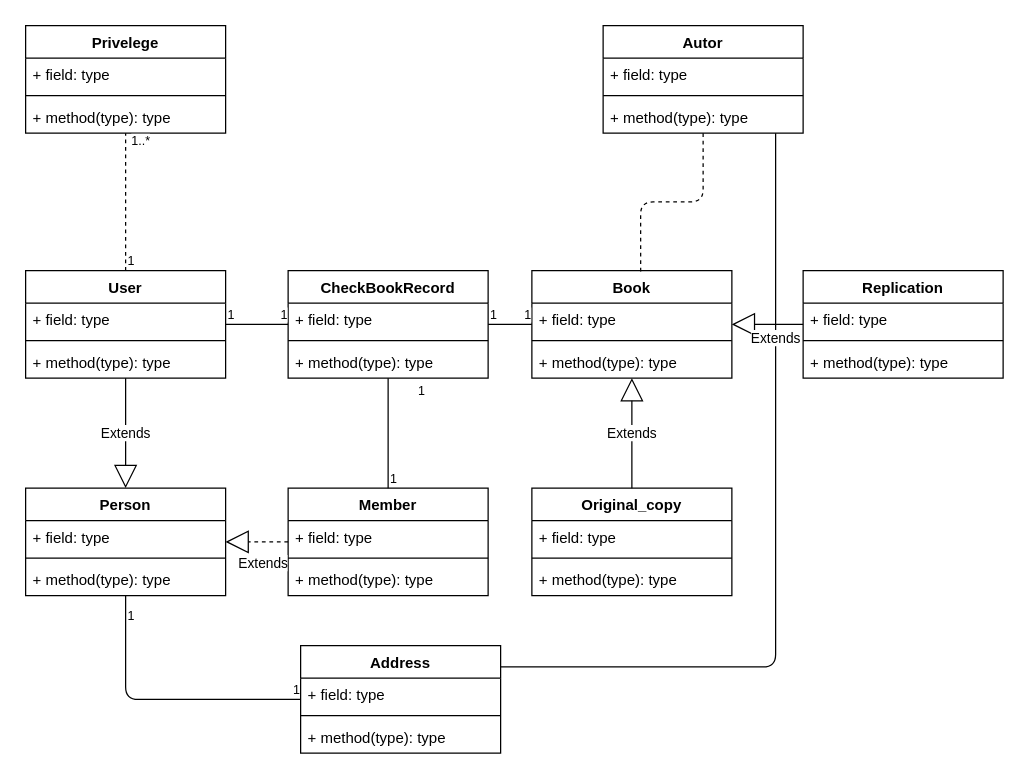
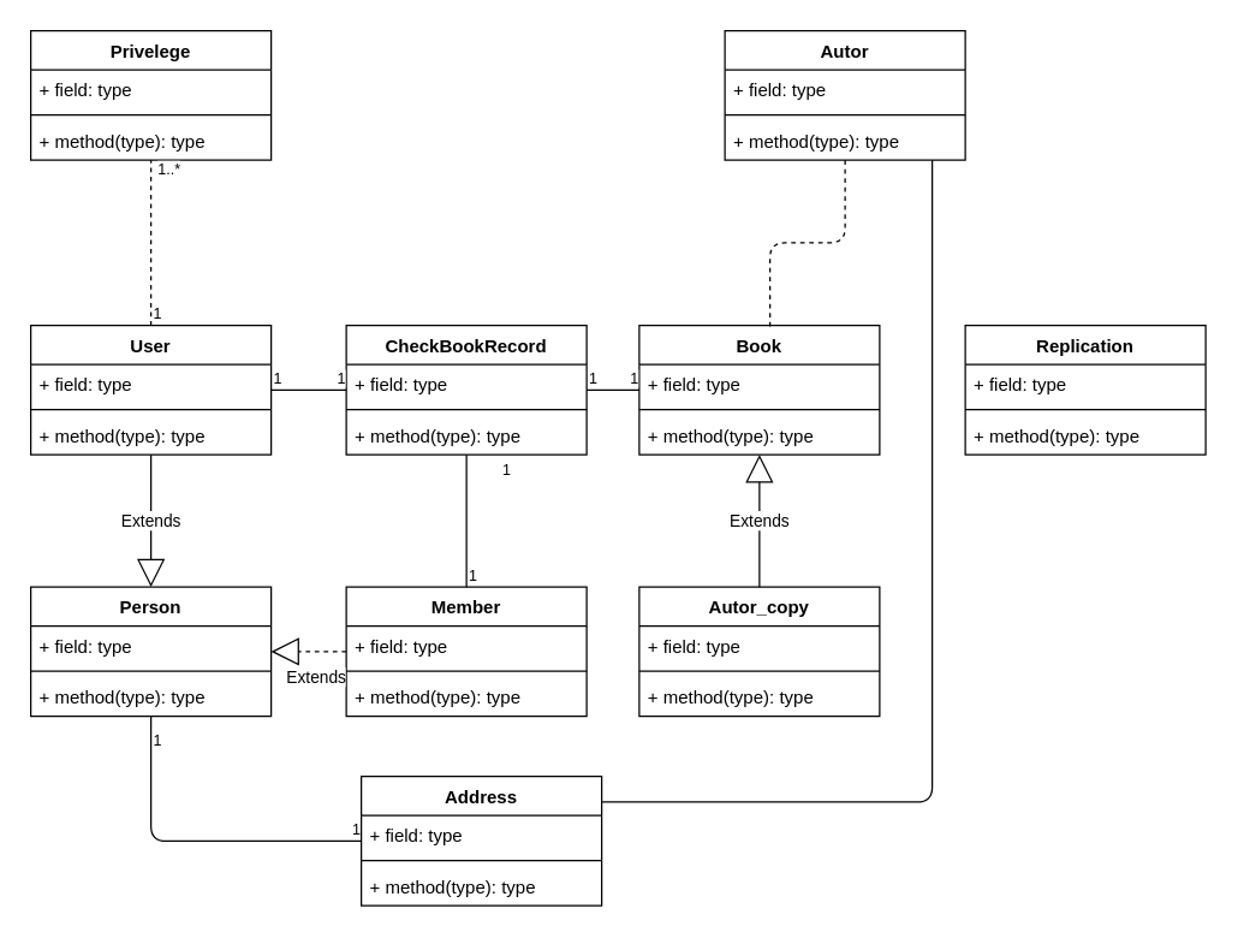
  <mxCell id="0" />
  <mxCell id="1" parent="0" />
  <mxCell id="2" value="Privelege" style="swimlane;fontStyle=1;align=center;verticalAlign=top;childLayout=stackLayout;horizontal=1;startSize=26;horizontalStack=0;resizeParent=1;resizeParentMax=0;resizeLast=0;collapsible=1;marginBottom=0;" parent="1" vertex="1"><mxGeometry x="20" y="20" width="160" height="86" as="geometry" /></mxCell>
  <mxCell id="3" value="+ field: type" style="text;strokeColor=none;fillColor=none;align=left;verticalAlign=top;spacingLeft=4;spacingRight=4;overflow=hidden;rotatable=0;points=[[0,0.5],[1,0.5]];portConstraint=eastwest;" parent="2" vertex="1"><mxGeometry y="26" width="160" height="26" as="geometry" /></mxCell>
  <mxCell id="4" value="" style="line;strokeWidth=1;fillColor=none;align=left;verticalAlign=middle;spacingTop=-1;spacingLeft=3;spacingRight=3;rotatable=0;labelPosition=right;points=[];portConstraint=eastwest;" parent="2" vertex="1"><mxGeometry y="52" width="160" height="8" as="geometry" /></mxCell>
  <mxCell id="5" value="+ method(type): type" style="text;strokeColor=none;fillColor=none;align=left;verticalAlign=top;spacingLeft=4;spacingRight=4;overflow=hidden;rotatable=0;points=[[0,0.5],[1,0.5]];portConstraint=eastwest;" parent="2" vertex="1"><mxGeometry y="60" width="160" height="26" as="geometry" /></mxCell>
  <mxCell id="6" value="User" style="swimlane;fontStyle=1;align=center;verticalAlign=top;childLayout=stackLayout;horizontal=1;startSize=26;horizontalStack=0;resizeParent=1;resizeParentMax=0;resizeLast=0;collapsible=1;marginBottom=0;" parent="1" vertex="1"><mxGeometry x="20" y="216" width="160" height="86" as="geometry" /></mxCell>
  <mxCell id="7" value="+ field: type" style="text;strokeColor=none;fillColor=none;align=left;verticalAlign=top;spacingLeft=4;spacingRight=4;overflow=hidden;rotatable=0;points=[[0,0.5],[1,0.5]];portConstraint=eastwest;" parent="6" vertex="1"><mxGeometry y="26" width="160" height="26" as="geometry" /></mxCell>
  <mxCell id="8" value="" style="line;strokeWidth=1;fillColor=none;align=left;verticalAlign=middle;spacingTop=-1;spacingLeft=3;spacingRight=3;rotatable=0;labelPosition=right;points=[];portConstraint=eastwest;" parent="6" vertex="1"><mxGeometry y="52" width="160" height="8" as="geometry" /></mxCell>
  <mxCell id="9" value="+ method(type): type" style="text;strokeColor=none;fillColor=none;align=left;verticalAlign=top;spacingLeft=4;spacingRight=4;overflow=hidden;rotatable=0;points=[[0,0.5],[1,0.5]];portConstraint=eastwest;" parent="6" vertex="1"><mxGeometry y="60" width="160" height="26" as="geometry" /></mxCell>
  <mxCell id="10" value="Person" style="swimlane;fontStyle=1;align=center;verticalAlign=top;childLayout=stackLayout;horizontal=1;startSize=26;horizontalStack=0;resizeParent=1;resizeParentMax=0;resizeLast=0;collapsible=1;marginBottom=0;" parent="1" vertex="1"><mxGeometry x="20" y="390" width="160" height="86" as="geometry" /></mxCell>
  <mxCell id="11" value="+ field: type" style="text;strokeColor=none;fillColor=none;align=left;verticalAlign=top;spacingLeft=4;spacingRight=4;overflow=hidden;rotatable=0;points=[[0,0.5],[1,0.5]];portConstraint=eastwest;" parent="10" vertex="1"><mxGeometry y="26" width="160" height="26" as="geometry" /></mxCell>
  <mxCell id="12" value="" style="line;strokeWidth=1;fillColor=none;align=left;verticalAlign=middle;spacingTop=-1;spacingLeft=3;spacingRight=3;rotatable=0;labelPosition=right;points=[];portConstraint=eastwest;" parent="10" vertex="1"><mxGeometry y="52" width="160" height="8" as="geometry" /></mxCell>
  <mxCell id="13" value="+ method(type): type" style="text;strokeColor=none;fillColor=none;align=left;verticalAlign=top;spacingLeft=4;spacingRight=4;overflow=hidden;rotatable=0;points=[[0,0.5],[1,0.5]];portConstraint=eastwest;" parent="10" vertex="1"><mxGeometry y="60" width="160" height="26" as="geometry" /></mxCell>
  <mxCell id="14" value="Address" style="swimlane;fontStyle=1;align=center;verticalAlign=top;childLayout=stackLayout;horizontal=1;startSize=26;horizontalStack=0;resizeParent=1;resizeParentMax=0;resizeLast=0;collapsible=1;marginBottom=0;" parent="1" vertex="1"><mxGeometry x="240" y="516" width="160" height="86" as="geometry" /></mxCell>
  <mxCell id="15" value="+ field: type" style="text;strokeColor=none;fillColor=none;align=left;verticalAlign=top;spacingLeft=4;spacingRight=4;overflow=hidden;rotatable=0;points=[[0,0.5],[1,0.5]];portConstraint=eastwest;" parent="14" vertex="1"><mxGeometry y="26" width="160" height="26" as="geometry" /></mxCell>
  <mxCell id="16" value="" style="line;strokeWidth=1;fillColor=none;align=left;verticalAlign=middle;spacingTop=-1;spacingLeft=3;spacingRight=3;rotatable=0;labelPosition=right;points=[];portConstraint=eastwest;" parent="14" vertex="1"><mxGeometry y="52" width="160" height="8" as="geometry" /></mxCell>
  <mxCell id="17" value="+ method(type): type" style="text;strokeColor=none;fillColor=none;align=left;verticalAlign=top;spacingLeft=4;spacingRight=4;overflow=hidden;rotatable=0;points=[[0,0.5],[1,0.5]];portConstraint=eastwest;" parent="14" vertex="1"><mxGeometry y="60" width="160" height="26" as="geometry" /></mxCell>
  <mxCell id="18" value="CheckBookRecord" style="swimlane;fontStyle=1;align=center;verticalAlign=top;childLayout=stackLayout;horizontal=1;startSize=26;horizontalStack=0;resizeParent=1;resizeParentMax=0;resizeLast=0;collapsible=1;marginBottom=0;" parent="1" vertex="1"><mxGeometry x="230" y="216" width="160" height="86" as="geometry" /></mxCell>
  <mxCell id="19" value="+ field: type" style="text;strokeColor=none;fillColor=none;align=left;verticalAlign=top;spacingLeft=4;spacingRight=4;overflow=hidden;rotatable=0;points=[[0,0.5],[1,0.5]];portConstraint=eastwest;" parent="18" vertex="1"><mxGeometry y="26" width="160" height="26" as="geometry" /></mxCell>
  <mxCell id="20" value="" style="line;strokeWidth=1;fillColor=none;align=left;verticalAlign=middle;spacingTop=-1;spacingLeft=3;spacingRight=3;rotatable=0;labelPosition=right;points=[];portConstraint=eastwest;" parent="18" vertex="1"><mxGeometry y="52" width="160" height="8" as="geometry" /></mxCell>
  <mxCell id="21" value="+ method(type): type" style="text;strokeColor=none;fillColor=none;align=left;verticalAlign=top;spacingLeft=4;spacingRight=4;overflow=hidden;rotatable=0;points=[[0,0.5],[1,0.5]];portConstraint=eastwest;" parent="18" vertex="1"><mxGeometry y="60" width="160" height="26" as="geometry" /></mxCell>
  <mxCell id="22" value="Member" style="swimlane;fontStyle=1;align=center;verticalAlign=top;childLayout=stackLayout;horizontal=1;startSize=26;horizontalStack=0;resizeParent=1;resizeParentMax=0;resizeLast=0;collapsible=1;marginBottom=0;" parent="1" vertex="1"><mxGeometry x="230" y="390" width="160" height="86" as="geometry" /></mxCell>
  <mxCell id="23" value="+ field: type" style="text;strokeColor=none;fillColor=none;align=left;verticalAlign=top;spacingLeft=4;spacingRight=4;overflow=hidden;rotatable=0;points=[[0,0.5],[1,0.5]];portConstraint=eastwest;" parent="22" vertex="1"><mxGeometry y="26" width="160" height="26" as="geometry" /></mxCell>
  <mxCell id="24" value="" style="line;strokeWidth=1;fillColor=none;align=left;verticalAlign=middle;spacingTop=-1;spacingLeft=3;spacingRight=3;rotatable=0;labelPosition=right;points=[];portConstraint=eastwest;" parent="22" vertex="1"><mxGeometry y="52" width="160" height="8" as="geometry" /></mxCell>
  <mxCell id="25" value="+ method(type): type" style="text;strokeColor=none;fillColor=none;align=left;verticalAlign=top;spacingLeft=4;spacingRight=4;overflow=hidden;rotatable=0;points=[[0,0.5],[1,0.5]];portConstraint=eastwest;" parent="22" vertex="1"><mxGeometry y="60" width="160" height="26" as="geometry" /></mxCell>
  <mxCell id="26" value="Book" style="swimlane;fontStyle=1;align=center;verticalAlign=top;childLayout=stackLayout;horizontal=1;startSize=26;horizontalStack=0;resizeParent=1;resizeParentMax=0;resizeLast=0;collapsible=1;marginBottom=0;" parent="1" vertex="1"><mxGeometry x="425" y="216" width="160" height="86" as="geometry" /></mxCell>
  <mxCell id="27" value="+ field: type" style="text;strokeColor=none;fillColor=none;align=left;verticalAlign=top;spacingLeft=4;spacingRight=4;overflow=hidden;rotatable=0;points=[[0,0.5],[1,0.5]];portConstraint=eastwest;" parent="26" vertex="1"><mxGeometry y="26" width="160" height="26" as="geometry" /></mxCell>
  <mxCell id="28" value="" style="line;strokeWidth=1;fillColor=none;align=left;verticalAlign=middle;spacingTop=-1;spacingLeft=3;spacingRight=3;rotatable=0;labelPosition=right;points=[];portConstraint=eastwest;" parent="26" vertex="1"><mxGeometry y="52" width="160" height="8" as="geometry" /></mxCell>
  <mxCell id="29" value="+ method(type): type" style="text;strokeColor=none;fillColor=none;align=left;verticalAlign=top;spacingLeft=4;spacingRight=4;overflow=hidden;rotatable=0;points=[[0,0.5],[1,0.5]];portConstraint=eastwest;" parent="26" vertex="1"><mxGeometry y="60" width="160" height="26" as="geometry" /></mxCell>
  <mxCell id="30" value="Autor" style="swimlane;fontStyle=1;align=center;verticalAlign=top;childLayout=stackLayout;horizontal=1;startSize=26;horizontalStack=0;resizeParent=1;resizeParentMax=0;resizeLast=0;collapsible=1;marginBottom=0;" parent="1" vertex="1"><mxGeometry x="482" y="20" width="160" height="86" as="geometry" /></mxCell>
  <mxCell id="31" value="+ field: type" style="text;strokeColor=none;fillColor=none;align=left;verticalAlign=top;spacingLeft=4;spacingRight=4;overflow=hidden;rotatable=0;points=[[0,0.5],[1,0.5]];portConstraint=eastwest;" parent="30" vertex="1"><mxGeometry y="26" width="160" height="26" as="geometry" /></mxCell>
  <mxCell id="32" value="" style="line;strokeWidth=1;fillColor=none;align=left;verticalAlign=middle;spacingTop=-1;spacingLeft=3;spacingRight=3;rotatable=0;labelPosition=right;points=[];portConstraint=eastwest;" parent="30" vertex="1"><mxGeometry y="52" width="160" height="8" as="geometry" /></mxCell>
  <mxCell id="33" value="+ method(type): type" style="text;strokeColor=none;fillColor=none;align=left;verticalAlign=top;spacingLeft=4;spacingRight=4;overflow=hidden;rotatable=0;points=[[0,0.5],[1,0.5]];portConstraint=eastwest;" parent="30" vertex="1"><mxGeometry y="60" width="160" height="26" as="geometry" /></mxCell>
- <mxCell id="34" value="Original_copy" style="swimlane;fontStyle=1;align=center;verticalAlign=top;childLayout=stackLayout;horizontal=1;startSize=26;horizontalStack=0;resizeParent=1;resizeParentMax=0;resizeLast=0;collapsible=1;marginBottom=0;" parent="1" vertex="1"><mxGeometry x="425" y="390" width="160" height="86" as="geometry" /></mxCell>
+ <mxCell id="34" value="Autor_copy" style="swimlane;fontStyle=1;align=center;verticalAlign=top;childLayout=stackLayout;horizontal=1;startSize=26;horizontalStack=0;resizeParent=1;resizeParentMax=0;resizeLast=0;collapsible=1;marginBottom=0;" parent="1" vertex="1"><mxGeometry x="425" y="390" width="160" height="86" as="geometry" /></mxCell>
  <mxCell id="35" value="+ field: type" style="text;strokeColor=none;fillColor=none;align=left;verticalAlign=top;spacingLeft=4;spacingRight=4;overflow=hidden;rotatable=0;points=[[0,0.5],[1,0.5]];portConstraint=eastwest;" parent="34" vertex="1"><mxGeometry y="26" width="160" height="26" as="geometry" /></mxCell>
  <mxCell id="36" value="" style="line;strokeWidth=1;fillColor=none;align=left;verticalAlign=middle;spacingTop=-1;spacingLeft=3;spacingRight=3;rotatable=0;labelPosition=right;points=[];portConstraint=eastwest;" parent="34" vertex="1"><mxGeometry y="52" width="160" height="8" as="geometry" /></mxCell>
  <mxCell id="37" value="+ method(type): type" style="text;strokeColor=none;fillColor=none;align=left;verticalAlign=top;spacingLeft=4;spacingRight=4;overflow=hidden;rotatable=0;points=[[0,0.5],[1,0.5]];portConstraint=eastwest;" parent="34" vertex="1"><mxGeometry y="60" width="160" height="26" as="geometry" /></mxCell>
  <mxCell id="38" value="Replication" style="swimlane;fontStyle=1;align=center;verticalAlign=top;childLayout=stackLayout;horizontal=1;startSize=26;horizontalStack=0;resizeParent=1;resizeParentMax=0;resizeLast=0;collapsible=1;marginBottom=0;" parent="1" vertex="1"><mxGeometry x="642" y="216" width="160" height="86" as="geometry" /></mxCell>
  <mxCell id="39" value="+ field: type" style="text;strokeColor=none;fillColor=none;align=left;verticalAlign=top;spacingLeft=4;spacingRight=4;overflow=hidden;rotatable=0;points=[[0,0.5],[1,0.5]];portConstraint=eastwest;" parent="38" vertex="1"><mxGeometry y="26" width="160" height="26" as="geometry" /></mxCell>
  <mxCell id="40" value="" style="line;strokeWidth=1;fillColor=none;align=left;verticalAlign=middle;spacingTop=-1;spacingLeft=3;spacingRight=3;rotatable=0;labelPosition=right;points=[];portConstraint=eastwest;" parent="38" vertex="1"><mxGeometry y="52" width="160" height="8" as="geometry" /></mxCell>
  <mxCell id="41" value="+ method(type): type" style="text;strokeColor=none;fillColor=none;align=left;verticalAlign=top;spacingLeft=4;spacingRight=4;overflow=hidden;rotatable=0;points=[[0,0.5],[1,0.5]];portConstraint=eastwest;" parent="38" vertex="1"><mxGeometry y="60" width="160" height="26" as="geometry" /></mxCell>
  <mxCell id="42" value="" style="endArrow=none;html=1;edgeStyle=orthogonalEdgeStyle;" parent="1" source="14" target="30" edge="1"><mxGeometry relative="1" as="geometry"><mxPoint x="320" y="93" as="sourcePoint" /><mxPoint x="480" y="93" as="targetPoint" /><Array as="points"><mxPoint x="620" y="533" /></Array></mxGeometry></mxCell>
  <mxCell id="43" value="Extends" style="endArrow=block;endSize=16;endFill=0;html=1;exitX=0.5;exitY=0;exitDx=0;exitDy=0;" parent="1" source="34" target="26" edge="1"><mxGeometry width="160" relative="1" as="geometry"><mxPoint x="425" y="350" as="sourcePoint" /><mxPoint x="585" y="350" as="targetPoint" /></mxGeometry></mxCell>
- <mxCell id="44" value="Extends" style="endArrow=block;endSize=16;endFill=0;html=1;" parent="1" source="38" target="26" edge="1"><mxGeometry x="-0.228" y="11" width="160" relative="1" as="geometry"><mxPoint x="540" y="258" as="sourcePoint" /><mxPoint x="700" y="258" as="targetPoint" /><mxPoint as="offset" /></mxGeometry></mxCell>
  <mxCell id="45" value="Extends" style="endArrow=block;endSize=16;endFill=0;html=1;" parent="1" source="6" target="10" edge="1"><mxGeometry width="160" relative="1" as="geometry"><mxPoint x="20" y="340" as="sourcePoint" /><mxPoint x="180" y="340" as="targetPoint" /></mxGeometry></mxCell>
  <mxCell id="46" value="Extends" style="endArrow=block;endSize=16;endFill=0;html=1;dashed=1;" parent="1" source="22" target="10" edge="1"><mxGeometry x="-0.2" y="17" width="160" relative="1" as="geometry"><mxPoint x="150" y="400" as="sourcePoint" /><mxPoint x="310" y="400" as="targetPoint" /><mxPoint as="offset" /></mxGeometry></mxCell>
  <mxCell id="47" value="" style="endArrow=none;html=1;edgeStyle=orthogonalEdgeStyle;entryX=0.544;entryY=0.012;entryDx=0;entryDy=0;entryPerimeter=0;dashed=1;" parent="1" source="30" target="26" edge="1"><mxGeometry relative="1" as="geometry"><mxPoint x="450" y="160" as="sourcePoint" /><mxPoint x="610" y="160" as="targetPoint" /></mxGeometry></mxCell>
  <mxCell id="48" value="" style="endArrow=none;html=1;edgeStyle=orthogonalEdgeStyle;" parent="1" source="10" target="14" edge="1"><mxGeometry relative="1" as="geometry"><mxPoint x="70" y="530" as="sourcePoint" /><mxPoint x="230" y="530" as="targetPoint" /><Array as="points"><mxPoint x="100" y="559" /></Array></mxGeometry></mxCell>
  <mxCell id="49" value="1" style="resizable=0;html=1;align=left;verticalAlign=bottom;labelBackgroundColor=#ffffff;fontSize=10;" parent="48" connectable="0" vertex="1"><mxGeometry x="-1" relative="1" as="geometry"><mxPoint y="24" as="offset" /></mxGeometry></mxCell>
  <mxCell id="50" value="1" style="resizable=0;html=1;align=right;verticalAlign=bottom;labelBackgroundColor=#ffffff;fontSize=10;" parent="48" connectable="0" vertex="1"><mxGeometry x="1" relative="1" as="geometry" /></mxCell>
  <mxCell id="51" value="" style="endArrow=none;html=1;edgeStyle=orthogonalEdgeStyle;exitX=0.5;exitY=0;exitDx=0;exitDy=0;dashed=1;" parent="1" source="6" target="2" edge="1"><mxGeometry relative="1" as="geometry"><mxPoint x="20" y="170" as="sourcePoint" /><mxPoint x="180" y="170" as="targetPoint" /></mxGeometry></mxCell>
  <mxCell id="52" value="1" style="resizable=0;html=1;align=left;verticalAlign=bottom;labelBackgroundColor=#ffffff;fontSize=10;" parent="51" connectable="0" vertex="1"><mxGeometry x="-1" relative="1" as="geometry" /></mxCell>
  <mxCell id="53" value="1..*" style="resizable=0;html=1;align=right;verticalAlign=bottom;labelBackgroundColor=#ffffff;fontSize=10;" parent="51" connectable="0" vertex="1"><mxGeometry x="1" relative="1" as="geometry"><mxPoint x="20" y="14" as="offset" /></mxGeometry></mxCell>
  <mxCell id="54" value="" style="endArrow=none;html=1;edgeStyle=orthogonalEdgeStyle;" parent="1" source="6" target="18" edge="1"><mxGeometry relative="1" as="geometry"><mxPoint x="130" y="255" as="sourcePoint" /><mxPoint x="290" y="255" as="targetPoint" /></mxGeometry></mxCell>
  <mxCell id="55" value="1" style="resizable=0;html=1;align=left;verticalAlign=bottom;labelBackgroundColor=#ffffff;fontSize=10;" parent="54" connectable="0" vertex="1"><mxGeometry x="-1" relative="1" as="geometry" /></mxCell>
  <mxCell id="56" value="1" style="resizable=0;html=1;align=right;verticalAlign=bottom;labelBackgroundColor=#ffffff;fontSize=10;" parent="54" connectable="0" vertex="1"><mxGeometry x="1" relative="1" as="geometry" /></mxCell>
  <mxCell id="57" value="" style="endArrow=none;html=1;edgeStyle=orthogonalEdgeStyle;" parent="1" source="18" target="26" edge="1"><mxGeometry relative="1" as="geometry"><mxPoint x="345" y="230" as="sourcePoint" /><mxPoint x="505" y="230" as="targetPoint" /></mxGeometry></mxCell>
  <mxCell id="58" value="1" style="resizable=0;html=1;align=left;verticalAlign=bottom;labelBackgroundColor=#ffffff;fontSize=10;" parent="57" connectable="0" vertex="1"><mxGeometry x="-1" relative="1" as="geometry" /></mxCell>
  <mxCell id="59" value="1" style="resizable=0;html=1;align=right;verticalAlign=bottom;labelBackgroundColor=#ffffff;fontSize=10;" parent="57" connectable="0" vertex="1"><mxGeometry x="1" relative="1" as="geometry" /></mxCell>
  <mxCell id="60" value="" style="endArrow=none;html=1;edgeStyle=orthogonalEdgeStyle;" parent="1" source="22" target="18" edge="1"><mxGeometry relative="1" as="geometry"><mxPoint x="240" y="345.5" as="sourcePoint" /><mxPoint x="400" y="345.5" as="targetPoint" /></mxGeometry></mxCell>
  <mxCell id="61" value="1" style="resizable=0;html=1;align=left;verticalAlign=bottom;labelBackgroundColor=#ffffff;fontSize=10;" parent="60" connectable="0" vertex="1"><mxGeometry x="-1" relative="1" as="geometry" /></mxCell>
  <mxCell id="62" value="1" style="resizable=0;html=1;align=right;verticalAlign=bottom;labelBackgroundColor=#ffffff;fontSize=10;" parent="60" connectable="0" vertex="1"><mxGeometry x="1" relative="1" as="geometry"><mxPoint x="30" y="18" as="offset" /></mxGeometry></mxCell>
